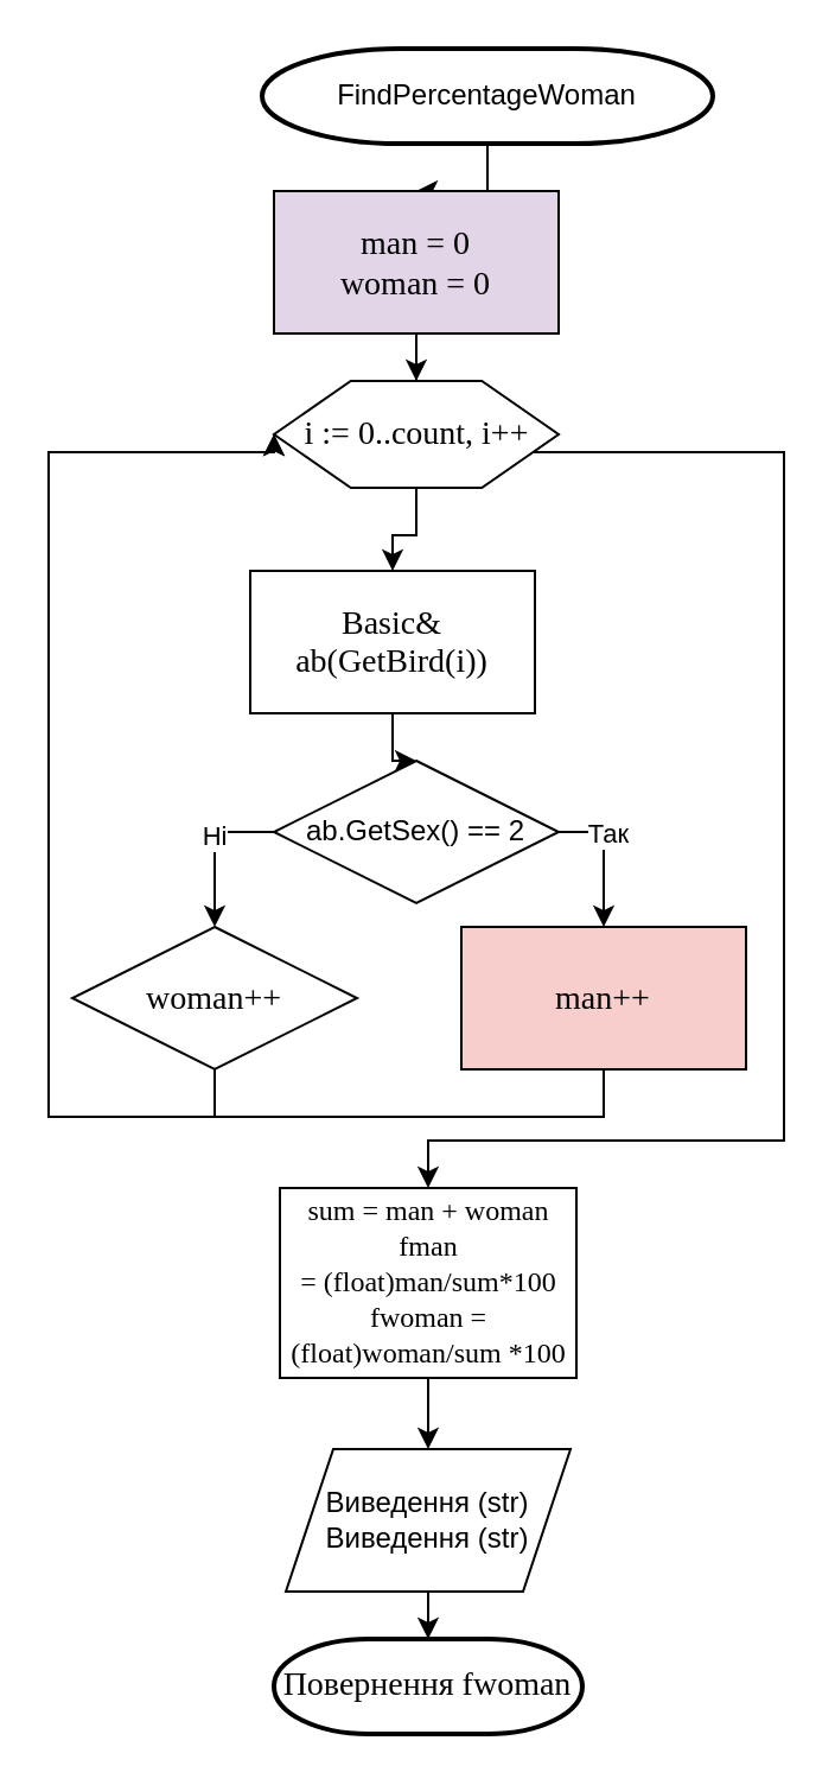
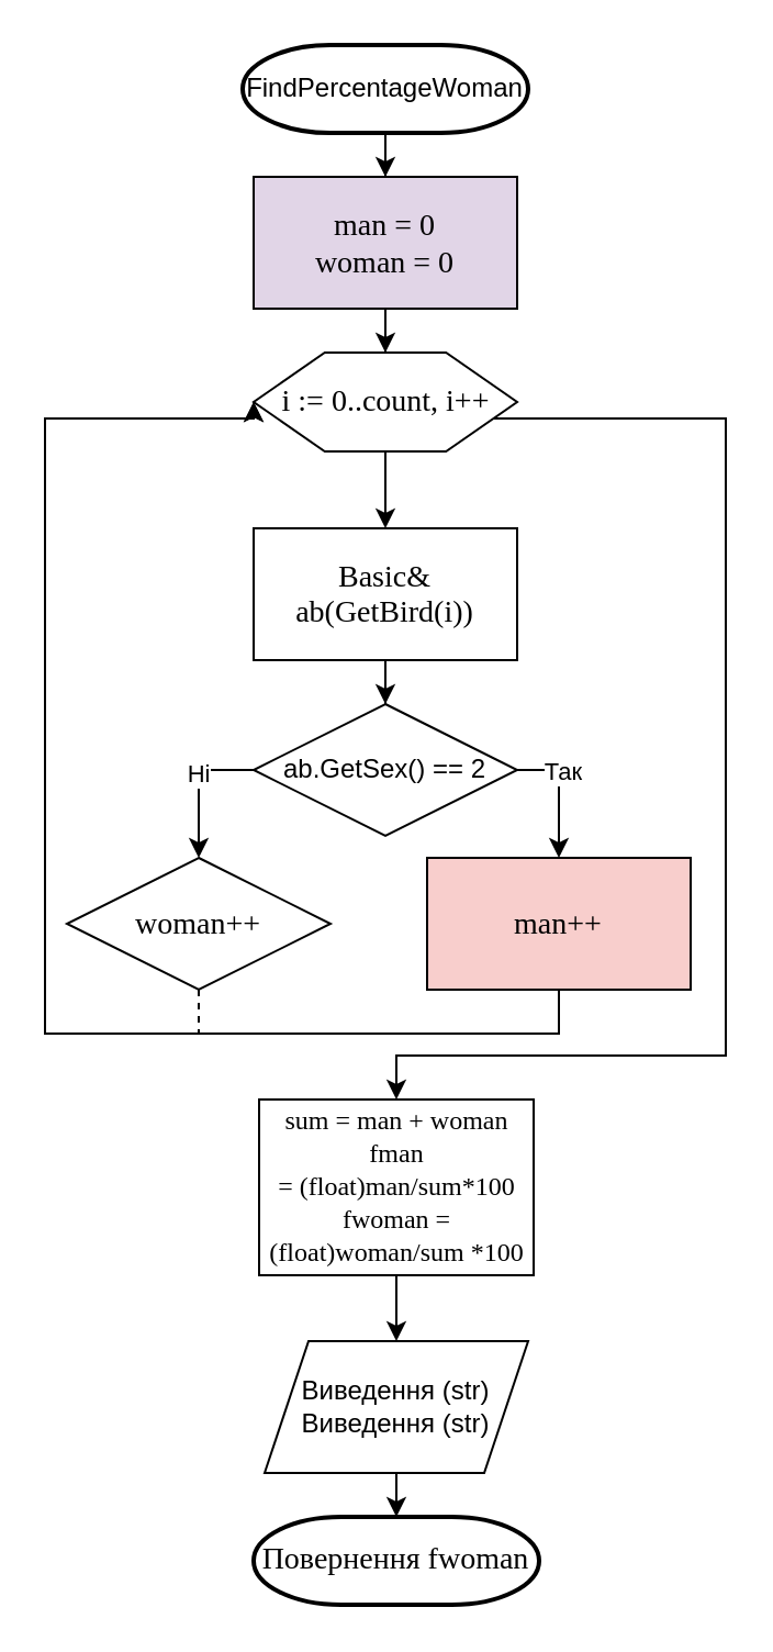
  <mxCell id="0" />
  <mxCell id="1" parent="0" />
  <mxCell id="2" value="" style="edgeStyle=orthogonalEdgeStyle;rounded=0;orthogonalLoop=1;jettySize=auto;html=1;" edge="1" parent="1" source="3" target="9"><mxGeometry relative="1" as="geometry" /></mxCell>
- <mxCell id="3" value="FindPercentageWoman" style="strokeWidth=2;html=1;shape=mxgraph.flowchart.terminator;whiteSpace=wrap;" vertex="1" parent="1"><mxGeometry x="110" y="20" width="190" height="40" as="geometry" /></mxCell>
+ <mxCell id="3" value="FindPercentageWoman" style="strokeWidth=2;html=1;shape=mxgraph.flowchart.terminator;whiteSpace=wrap;" vertex="1" parent="1"><mxGeometry x="110" y="20" width="130" height="40" as="geometry" /></mxCell>
  <mxCell id="4" value="&lt;font face=&quot;Times New Roman&quot;&gt;&lt;span style=&quot;font-size: 14px&quot;&gt;Повернення fwoman&lt;/span&gt;&lt;/font&gt;" style="strokeWidth=2;html=1;shape=mxgraph.flowchart.terminator;whiteSpace=wrap;" vertex="1" parent="1"><mxGeometry x="115" y="690" width="130" height="40" as="geometry" /></mxCell>
  <mxCell id="5" value="" style="edgeStyle=orthogonalEdgeStyle;rounded=0;orthogonalLoop=1;jettySize=auto;html=1;" edge="1" parent="1" source="7" target="16"><mxGeometry relative="1" as="geometry" /></mxCell>
  <mxCell id="6" style="edgeStyle=orthogonalEdgeStyle;rounded=0;orthogonalLoop=1;jettySize=auto;html=1;entryX=0.5;entryY=0;entryDx=0;entryDy=0;" edge="1" parent="1" source="7" target="22"><mxGeometry relative="1" as="geometry"><Array as="points"><mxPoint x="330" y="190" /><mxPoint x="330" y="480" /><mxPoint x="180" y="480" /></Array></mxGeometry></mxCell>
  <mxCell id="7" value="i := 0..count, i++" style="verticalLabelPosition=middle;verticalAlign=middle;html=1;shape=hexagon;perimeter=hexagonPerimeter2;arcSize=6;size=0.27;strokeWidth=1;fontFamily=Times New Roman;fontSize=14;align=center;labelPosition=center;" vertex="1" parent="1"><mxGeometry x="115" y="160" width="120" height="45" as="geometry" /></mxCell>
  <mxCell id="8" value="" style="edgeStyle=orthogonalEdgeStyle;rounded=0;orthogonalLoop=1;jettySize=auto;html=1;" edge="1" parent="1" source="9" target="7"><mxGeometry relative="1" as="geometry" /></mxCell>
  <mxCell id="9" value="&lt;p style=&quot;margin: 0px ; font-stretch: normal ; line-height: normal ; font-size: 14px&quot;&gt;&lt;font face=&quot;Times New Roman&quot; style=&quot;font-size: 14px&quot;&gt;man = 0&lt;/font&gt;&lt;/p&gt;&lt;p style=&quot;margin: 0px ; font-stretch: normal ; line-height: normal ; font-size: 14px&quot;&gt;&lt;font face=&quot;Times New Roman&quot; style=&quot;font-size: 14px&quot;&gt;woman = 0&lt;/font&gt;&lt;/p&gt;" style="rounded=0;whiteSpace=wrap;html=1;fillColor=#e1d5e7;" vertex="1" parent="1"><mxGeometry x="115" y="80" width="120" height="60" as="geometry" /></mxCell>
  <mxCell id="10" style="edgeStyle=orthogonalEdgeStyle;rounded=0;orthogonalLoop=1;jettySize=auto;html=1;entryX=0.5;entryY=0;entryDx=0;entryDy=0;" edge="1" parent="1" source="14" target="20"><mxGeometry relative="1" as="geometry"><Array as="points"><mxPoint x="254" y="350" /></Array></mxGeometry></mxCell>
  <mxCell id="11" value="Так" style="edgeLabel;html=1;align=center;verticalAlign=middle;resizable=0;points=[];" vertex="1" connectable="0" parent="10"><mxGeometry x="-0.339" y="1" relative="1" as="geometry"><mxPoint as="offset" /></mxGeometry></mxCell>
  <mxCell id="12" style="edgeStyle=orthogonalEdgeStyle;rounded=0;orthogonalLoop=1;jettySize=auto;html=1;entryX=0.5;entryY=0;entryDx=0;entryDy=0;" edge="1" parent="1" source="14" target="18"><mxGeometry relative="1" as="geometry"><Array as="points"><mxPoint x="90" y="350" /></Array></mxGeometry></mxCell>
  <mxCell id="13" value="Ні" style="edgeLabel;html=1;align=center;verticalAlign=middle;resizable=0;points=[];" vertex="1" connectable="0" parent="12"><mxGeometry x="-0.215" y="-1" relative="1" as="geometry"><mxPoint as="offset" /></mxGeometry></mxCell>
  <mxCell id="14" value="ab.GetSex() == 2" style="rhombus;whiteSpace=wrap;html=1;" vertex="1" parent="1"><mxGeometry x="115" y="320" width="120" height="60" as="geometry" /></mxCell>
  <mxCell id="15" value="" style="edgeStyle=orthogonalEdgeStyle;rounded=0;orthogonalLoop=1;jettySize=auto;html=1;" edge="1" parent="1" source="16" target="14"><mxGeometry relative="1" as="geometry" /></mxCell>
- <mxCell id="16" value="&lt;p style=&quot;margin: 0px ; font-stretch: normal ; line-height: normal&quot;&gt;&lt;font face=&quot;Times New Roman&quot; style=&quot;font-size: 14px&quot;&gt;Basic&amp;amp; ab(GetBird(i))&lt;/font&gt;&lt;/p&gt;" style="rounded=0;whiteSpace=wrap;html=1;" vertex="1" parent="1"><mxGeometry x="105" y="240" width="120" height="60" as="geometry" /></mxCell>
- <mxCell id="17" style="edgeStyle=orthogonalEdgeStyle;rounded=0;orthogonalLoop=1;jettySize=auto;html=1;entryX=0;entryY=0.5;entryDx=0;entryDy=0;" edge="1" parent="1" source="18" target="7"><mxGeometry relative="1" as="geometry"><Array as="points"><mxPoint x="90" y="470" /><mxPoint x="20" y="470" /><mxPoint x="20" y="190" /></Array></mxGeometry></mxCell>
+ <mxCell id="16" value="&lt;p style=&quot;margin: 0px ; font-stretch: normal ; line-height: normal&quot;&gt;&lt;font face=&quot;Times New Roman&quot; style=&quot;font-size: 14px&quot;&gt;Basic&amp;amp; ab(GetBird(i))&lt;/font&gt;&lt;/p&gt;" style="rounded=0;whiteSpace=wrap;html=1;" vertex="1" parent="1"><mxGeometry x="115" y="240" width="120" height="60" as="geometry" /></mxCell>
+ <mxCell id="17" style="edgeStyle=orthogonalEdgeStyle;rounded=0;orthogonalLoop=1;jettySize=auto;html=1;entryX=0;entryY=0.5;entryDx=0;entryDy=0;dashed=1;" edge="1" parent="1" source="18" target="7"><mxGeometry relative="1" as="geometry"><Array as="points"><mxPoint x="90" y="470" /><mxPoint x="20" y="470" /><mxPoint x="20" y="190" /></Array></mxGeometry></mxCell>
  <mxCell id="18" value="&lt;p style=&quot;margin: 0px ; font-stretch: normal ; line-height: normal&quot;&gt;&lt;font face=&quot;Times New Roman&quot; style=&quot;font-size: 14px&quot;&gt;woman++&lt;/font&gt;&lt;/p&gt;" style="rhombus;whiteSpace=wrap;html=1;" vertex="1" parent="1"><mxGeometry x="30" y="390" width="120" height="60" as="geometry" /></mxCell>
  <mxCell id="19" style="edgeStyle=orthogonalEdgeStyle;rounded=0;orthogonalLoop=1;jettySize=auto;html=1;entryX=0;entryY=0.5;entryDx=0;entryDy=0;" edge="1" parent="1" source="20" target="7"><mxGeometry relative="1" as="geometry"><Array as="points"><mxPoint x="254" y="470" /><mxPoint x="20" y="470" /><mxPoint x="20" y="190" /></Array></mxGeometry></mxCell>
  <mxCell id="20" value="&lt;p style=&quot;margin: 0px ; font-stretch: normal ; line-height: normal&quot;&gt;&lt;font face=&quot;Times New Roman&quot; style=&quot;font-size: 14px&quot;&gt;man++&lt;/font&gt;&lt;/p&gt;" style="rounded=0;whiteSpace=wrap;html=1;fillColor=#f8cecc;" vertex="1" parent="1"><mxGeometry x="194" y="390" width="120" height="60" as="geometry" /></mxCell>
  <mxCell id="21" value="" style="edgeStyle=orthogonalEdgeStyle;rounded=0;orthogonalLoop=1;jettySize=auto;html=1;" edge="1" parent="1" source="22" target="24"><mxGeometry relative="1" as="geometry" /></mxCell>
  <mxCell id="22" value="&lt;p style=&quot;margin: 0px ; font-stretch: normal ; line-height: normal&quot;&gt;&lt;font face=&quot;Times New Roman&quot; style=&quot;font-size: 12px&quot;&gt;sum = man + woman&lt;/font&gt;&lt;/p&gt;&lt;p style=&quot;margin: 0px ; font-stretch: normal ; line-height: normal&quot;&gt;&lt;font face=&quot;Times New Roman&quot; style=&quot;font-size: 12px&quot;&gt;fman =&amp;nbsp;(float)man/sum*100&lt;/font&gt;&lt;br&gt;&lt;/p&gt;&lt;p style=&quot;margin: 0px ; font-stretch: normal ; line-height: normal&quot;&gt;&lt;font face=&quot;Times New Roman&quot;&gt;fwoman = (float)woman/sum *100&lt;/font&gt;&lt;/p&gt;" style="rounded=0;whiteSpace=wrap;html=1;" vertex="1" parent="1"><mxGeometry x="117.5" y="500" width="125" height="80" as="geometry" /></mxCell>
  <mxCell id="23" value="" style="edgeStyle=orthogonalEdgeStyle;rounded=0;orthogonalLoop=1;jettySize=auto;html=1;" edge="1" parent="1" source="24" target="4"><mxGeometry relative="1" as="geometry" /></mxCell>
  <mxCell id="24" value="Виведення (str)&lt;br&gt;Виведення (str)" style="shape=parallelogram;perimeter=parallelogramPerimeter;whiteSpace=wrap;html=1;fixedSize=1;" vertex="1" parent="1"><mxGeometry x="120" y="610" width="120" height="60" as="geometry" /></mxCell>
